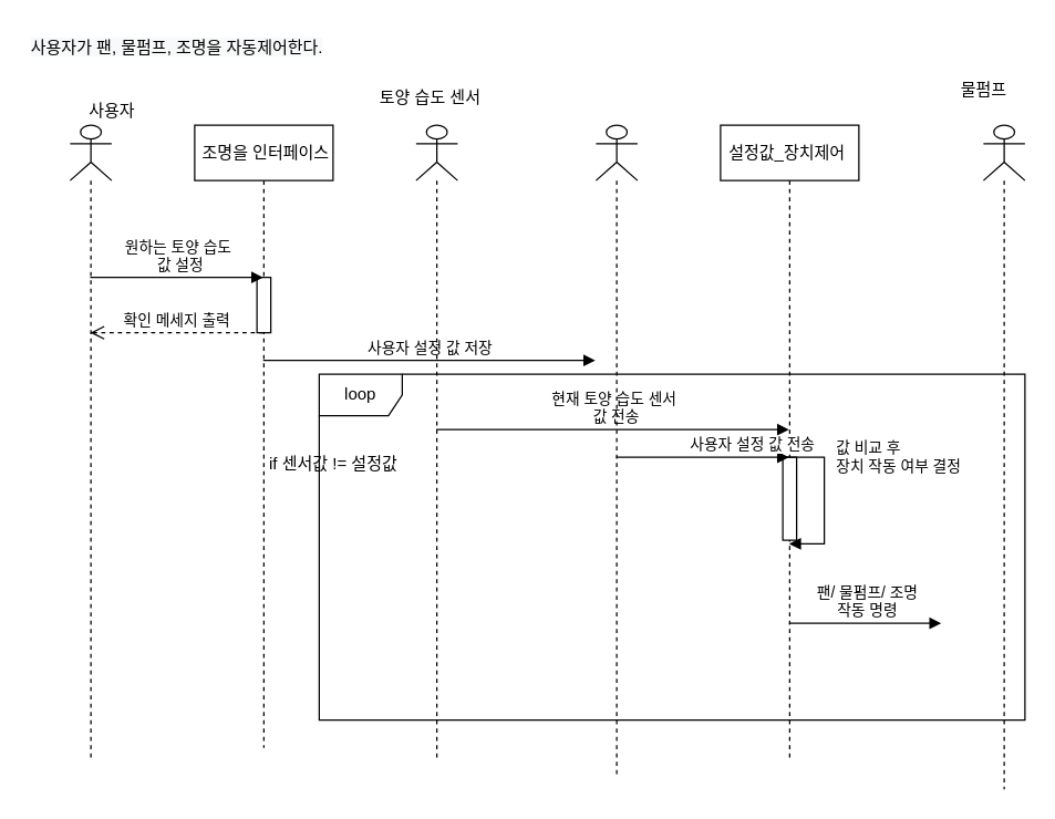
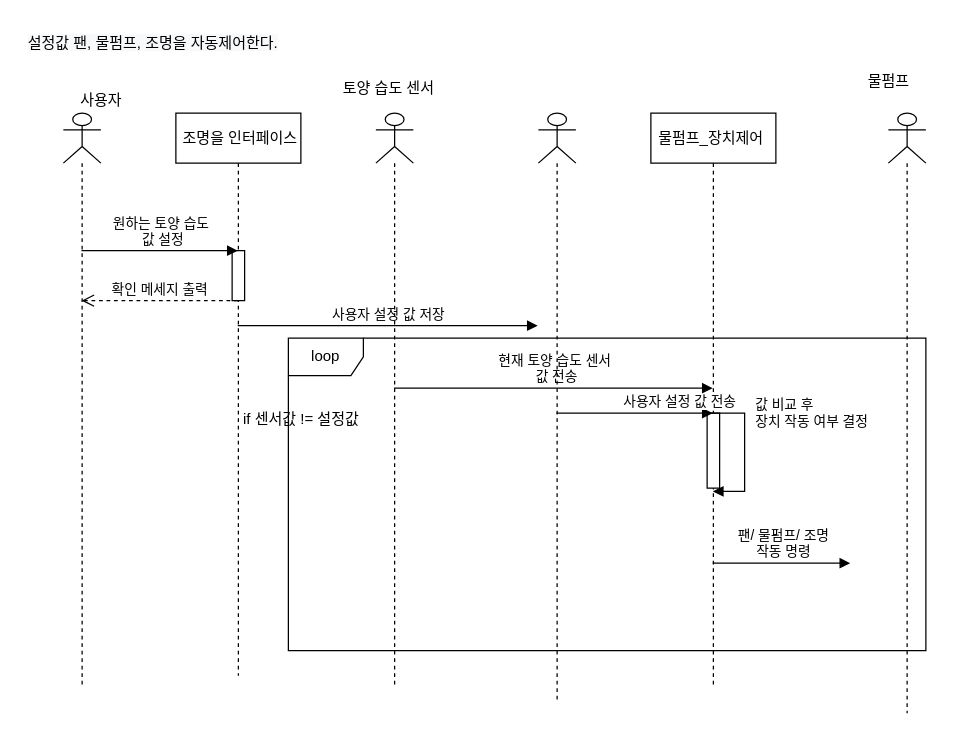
  <mxCell id="0" />
  <mxCell id="1" parent="0" />
  <mxCell id="2" value="loop" style="shape=umlFrame;whiteSpace=wrap;html=1;" parent="1" vertex="1"><mxGeometry x="230" y="270" width="510" height="250" as="geometry" /></mxCell>
- <mxCell id="3" value="&lt;span style=&quot;color: rgb(0, 0, 0); font-family: Helvetica; font-size: 12px; font-style: normal; font-variant-ligatures: normal; font-variant-caps: normal; font-weight: 400; letter-spacing: normal; orphans: 2; text-align: center; text-indent: 0px; text-transform: none; widows: 2; word-spacing: 0px; -webkit-text-stroke-width: 0px; background-color: rgb(248, 249, 250); text-decoration-thickness: initial; text-decoration-style: initial; text-decoration-color: initial; float: none; display: inline !important;&quot;&gt;사용자가 팬, 물펌프, 조명을 자동제어한다.&lt;/span&gt;" style="text;whiteSpace=wrap;html=1;" parent="1" vertex="1"><mxGeometry x="20" y="20" width="260" height="40" as="geometry" /></mxCell>
+ <mxCell id="3" value="&lt;span style=&quot;color: rgb(0, 0, 0); font-family: Helvetica; font-size: 12px; font-style: normal; font-variant-ligatures: normal; font-variant-caps: normal; font-weight: 400; letter-spacing: normal; orphans: 2; text-align: center; text-indent: 0px; text-transform: none; widows: 2; word-spacing: 0px; -webkit-text-stroke-width: 0px; background-color: rgb(248, 249, 250); text-decoration-thickness: initial; text-decoration-style: initial; text-decoration-color: initial; float: none; display: inline !important;&quot;&gt;설정값 팬, 물펌프, 조명을 자동제어한다.&lt;/span&gt;" style="text;whiteSpace=wrap;html=1;" parent="1" vertex="1"><mxGeometry x="20" y="20" width="260" height="40" as="geometry" /></mxCell>
  <mxCell id="4" value="&amp;nbsp;조명을 인터페이스" style="shape=umlLifeline;perimeter=lifelinePerimeter;whiteSpace=wrap;html=1;container=1;collapsible=0;recursiveResize=0;outlineConnect=0;" parent="1" vertex="1"><mxGeometry x="140" y="90" width="100" height="450" as="geometry" /></mxCell>
  <mxCell id="5" value="확인 메세지 출력" style="html=1;verticalAlign=bottom;endArrow=open;dashed=1;endSize=8;rounded=0;" parent="4" target="14" edge="1"><mxGeometry relative="1" as="geometry"><mxPoint x="49.5" y="150" as="sourcePoint" /><mxPoint x="-80" y="150" as="targetPoint" /><Array as="points"><mxPoint x="20" y="150" /></Array></mxGeometry></mxCell>
  <mxCell id="6" value="" style="html=1;points=[];perimeter=orthogonalPerimeter;" parent="4" vertex="1"><mxGeometry x="45" y="110" width="10" height="40" as="geometry" /></mxCell>
- <mxCell id="7" value="설정값_장치제어&amp;nbsp;" style="shape=umlLifeline;perimeter=lifelinePerimeter;whiteSpace=wrap;html=1;container=1;collapsible=0;recursiveResize=0;outlineConnect=0;" parent="1" vertex="1"><mxGeometry x="520" y="90" width="100" height="460" as="geometry" /></mxCell>
+ <mxCell id="7" value="물펌프_장치제어&amp;nbsp;" style="shape=umlLifeline;perimeter=lifelinePerimeter;whiteSpace=wrap;html=1;container=1;collapsible=0;recursiveResize=0;outlineConnect=0;" parent="1" vertex="1"><mxGeometry x="520" y="90" width="100" height="460" as="geometry" /></mxCell>
  <mxCell id="8" value="" style="html=1;points=[];perimeter=orthogonalPerimeter;" parent="7" vertex="1"><mxGeometry x="45" y="240" width="10" height="60" as="geometry" /></mxCell>
  <mxCell id="9" value="값 비교 후&amp;nbsp;&lt;br&gt;장치 작동 여부 결정" style="edgeStyle=orthogonalEdgeStyle;html=1;align=left;spacingLeft=2;endArrow=block;rounded=0;entryX=0.96;entryY=1.022;entryDx=0;entryDy=0;entryPerimeter=0;" parent="7" edge="1"><mxGeometry x="-0.491" y="5" relative="1" as="geometry"><mxPoint x="45" y="240" as="sourcePoint" /><Array as="points"><mxPoint x="75" y="240" /><mxPoint x="75" y="303" /></Array><mxPoint as="offset" /><mxPoint x="49.6" y="302.64" as="targetPoint" /></mxGeometry></mxCell>
  <mxCell id="10" value="사용자 설정 값 저장" style="html=1;verticalAlign=bottom;endArrow=block;rounded=0;" parent="1" source="4" edge="1"><mxGeometry width="80" relative="1" as="geometry"><mxPoint x="219.5" y="270" as="sourcePoint" /><mxPoint x="429.5" y="260" as="targetPoint" /><Array as="points"><mxPoint x="280" y="260" /></Array></mxGeometry></mxCell>
  <mxCell id="11" value="현재 토양 습도 센서&lt;br&gt;&amp;nbsp;값 전송" style="html=1;verticalAlign=bottom;endArrow=block;rounded=0;" parent="1" source="21" target="7" edge="1"><mxGeometry width="80" relative="1" as="geometry"><mxPoint x="309.5" y="310" as="sourcePoint" /><mxPoint x="549.5" y="310" as="targetPoint" /><Array as="points"><mxPoint x="410" y="310" /></Array></mxGeometry></mxCell>
  <mxCell id="12" value="사용자 설정 값 전송" style="html=1;verticalAlign=bottom;endArrow=block;rounded=0;" parent="1" target="7" edge="1" source="16"><mxGeometry x="0.564" width="80" relative="1" as="geometry"><mxPoint x="549.5" y="340" as="sourcePoint" /><mxPoint x="540" y="340" as="targetPoint" /><Array as="points"><mxPoint x="510" y="330" /></Array><mxPoint as="offset" /></mxGeometry></mxCell>
  <mxCell id="13" value="팬/ 물펌프/ 조명 &lt;br&gt;작동 명령" style="html=1;verticalAlign=bottom;endArrow=block;rounded=0;" parent="1" source="7" edge="1"><mxGeometry x="-0.003" width="80" relative="1" as="geometry"><mxPoint x="379.5" y="370" as="sourcePoint" /><mxPoint x="679.5" y="450" as="targetPoint" /><Array as="points"><mxPoint x="630" y="450" /></Array><mxPoint x="1" as="offset" /></mxGeometry></mxCell>
  <mxCell id="14" value="" style="shape=umlLifeline;participant=umlActor;perimeter=lifelinePerimeter;whiteSpace=wrap;html=1;container=1;collapsible=0;recursiveResize=0;verticalAlign=top;spacingTop=36;outlineConnect=0;" vertex="1" parent="1"><mxGeometry x="50" y="90" width="30" height="460" as="geometry" /></mxCell>
  <mxCell id="15" value="원하는 토양 습도&lt;br&gt;&amp;nbsp;값 설정" style="html=1;verticalAlign=bottom;endArrow=block;rounded=0;" edge="1" parent="1" source="14" target="4"><mxGeometry width="80" relative="1" as="geometry"><mxPoint x="60" y="199" as="sourcePoint" /><mxPoint x="140" y="199" as="targetPoint" /><Array as="points"><mxPoint x="120" y="200" /></Array></mxGeometry></mxCell>
  <mxCell id="16" value="" style="shape=umlLifeline;participant=umlActor;perimeter=lifelinePerimeter;whiteSpace=wrap;html=1;container=1;collapsible=0;recursiveResize=0;verticalAlign=top;spacingTop=36;outlineConnect=0;" vertex="1" parent="1"><mxGeometry x="430" y="90" width="30" height="470" as="geometry" /></mxCell>
  <mxCell id="17" value="" style="shape=umlLifeline;participant=umlActor;perimeter=lifelinePerimeter;whiteSpace=wrap;html=1;container=1;collapsible=0;recursiveResize=0;verticalAlign=top;spacingTop=36;outlineConnect=0;" vertex="1" parent="1"><mxGeometry x="710" y="90" width="30" height="480" as="geometry" /></mxCell>
  <mxCell id="18" value="사용자" style="text;html=1;align=center;verticalAlign=middle;resizable=0;points=[];autosize=1;strokeColor=none;fillColor=none;" vertex="1" parent="1"><mxGeometry x="50" y="65" width="60" height="30" as="geometry" /></mxCell>
  <mxCell id="19" value="물펌프" style="text;html=1;align=center;verticalAlign=middle;resizable=0;points=[];autosize=1;strokeColor=none;fillColor=none;" vertex="1" parent="1"><mxGeometry x="680" y="50" width="60" height="30" as="geometry" /></mxCell>
  <mxCell id="20" value="if 센서값 != 설정값" style="text;html=1;resizable=0;autosize=1;align=center;verticalAlign=middle;points=[];fillColor=none;strokeColor=none;rounded=0;" parent="1" vertex="1"><mxGeometry x="180" y="320" width="120" height="30" as="geometry" /></mxCell>
  <mxCell id="21" value="" style="shape=umlLifeline;participant=umlActor;perimeter=lifelinePerimeter;whiteSpace=wrap;html=1;container=1;collapsible=0;recursiveResize=0;verticalAlign=top;spacingTop=36;outlineConnect=0;" vertex="1" parent="1"><mxGeometry x="300" y="90" width="30" height="460" as="geometry" /></mxCell>
  <mxCell id="22" value="토양 습도 센서" style="text;html=1;align=center;verticalAlign=middle;resizable=0;points=[];autosize=1;strokeColor=none;fillColor=none;" vertex="1" parent="1"><mxGeometry x="260" y="55" width="100" height="30" as="geometry" /></mxCell>
